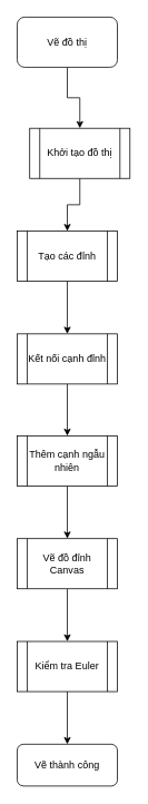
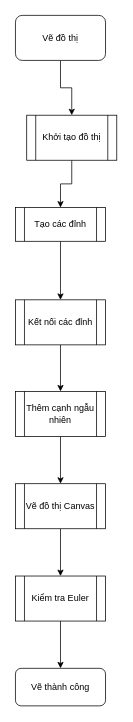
  <mxCell id="0" />
  <mxCell id="1" parent="0" />
  <mxCell id="2" style="edgeStyle=orthogonalEdgeStyle;rounded=0;orthogonalLoop=1;jettySize=auto;html=1;exitX=0.5;exitY=1;exitDx=0;exitDy=0;entryX=0.5;entryY=0;entryDx=0;entryDy=0;" edge="1" parent="1" source="3" target="5"><mxGeometry relative="1" as="geometry" /></mxCell>
  <mxCell id="3" value="Vẽ đồ thị" style="rounded=1;whiteSpace=wrap;html=1;" vertex="1" parent="1"><mxGeometry x="20" y="20" width="120" height="60" as="geometry" /></mxCell>
  <mxCell id="4" style="edgeStyle=orthogonalEdgeStyle;rounded=0;orthogonalLoop=1;jettySize=auto;html=1;exitX=0.5;exitY=1;exitDx=0;exitDy=0;entryX=0.5;entryY=0;entryDx=0;entryDy=0;" edge="1" parent="1" source="5" target="7"><mxGeometry relative="1" as="geometry" /></mxCell>
  <mxCell id="5" value="Khởi tạo đồ thị" style="shape=process;whiteSpace=wrap;html=1;backgroundOutline=1;" vertex="1" parent="1"><mxGeometry x="35" y="153" width="120" height="60" as="geometry" /></mxCell>
  <mxCell id="6" style="edgeStyle=orthogonalEdgeStyle;rounded=0;orthogonalLoop=1;jettySize=auto;html=1;exitX=0.5;exitY=1;exitDx=0;exitDy=0;entryX=0.5;entryY=0;entryDx=0;entryDy=0;" edge="1" parent="1" source="7" target="9"><mxGeometry relative="1" as="geometry" /></mxCell>
- <mxCell id="7" value="Tạo các đỉnh" style="shape=process;whiteSpace=wrap;html=1;backgroundOutline=1;" vertex="1" parent="1"><mxGeometry x="20" y="276" width="120" height="60" as="geometry" /></mxCell>
+ <mxCell id="7" value="Tạo các đỉnh" style="shape=process;whiteSpace=wrap;html=1;backgroundOutline=1;" vertex="1" parent="1"><mxGeometry x="20" y="276" width="120" height="45" as="geometry" /></mxCell>
  <mxCell id="8" style="edgeStyle=orthogonalEdgeStyle;rounded=0;orthogonalLoop=1;jettySize=auto;html=1;exitX=0.5;exitY=1;exitDx=0;exitDy=0;entryX=0.5;entryY=0;entryDx=0;entryDy=0;" edge="1" parent="1" source="9" target="11"><mxGeometry relative="1" as="geometry" /></mxCell>
- <mxCell id="9" value="Kết nối cạnh đỉnh" style="shape=process;whiteSpace=wrap;html=1;backgroundOutline=1;" vertex="1" parent="1"><mxGeometry x="20" y="399" width="120" height="60" as="geometry" /></mxCell>
+ <mxCell id="9" value="Kết nối các đỉnh" style="shape=process;whiteSpace=wrap;html=1;backgroundOutline=1;" vertex="1" parent="1"><mxGeometry x="20" y="399" width="120" height="60" as="geometry" /></mxCell>
  <mxCell id="10" style="edgeStyle=orthogonalEdgeStyle;rounded=0;orthogonalLoop=1;jettySize=auto;html=1;exitX=0.5;exitY=1;exitDx=0;exitDy=0;entryX=0.5;entryY=0;entryDx=0;entryDy=0;" edge="1" parent="1" source="11" target="13"><mxGeometry relative="1" as="geometry" /></mxCell>
  <mxCell id="11" value="Thêm cạnh ngẫu nhiên" style="shape=process;whiteSpace=wrap;html=1;backgroundOutline=1;" vertex="1" parent="1"><mxGeometry x="20" y="521" width="120" height="60" as="geometry" /></mxCell>
  <mxCell id="12" style="edgeStyle=orthogonalEdgeStyle;rounded=0;orthogonalLoop=1;jettySize=auto;html=1;exitX=0.5;exitY=1;exitDx=0;exitDy=0;entryX=0.5;entryY=0;entryDx=0;entryDy=0;" edge="1" parent="1" source="13" target="15"><mxGeometry relative="1" as="geometry" /></mxCell>
- <mxCell id="13" value="Vẽ đồ đỉnh Canvas" style="shape=process;whiteSpace=wrap;html=1;backgroundOutline=1;" vertex="1" parent="1"><mxGeometry x="20" y="644" width="120" height="60" as="geometry" /></mxCell>
+ <mxCell id="13" value="Vẽ đồ thị Canvas" style="shape=process;whiteSpace=wrap;html=1;backgroundOutline=1;" vertex="1" parent="1"><mxGeometry x="20" y="644" width="120" height="60" as="geometry" /></mxCell>
  <mxCell id="14" style="edgeStyle=orthogonalEdgeStyle;rounded=0;orthogonalLoop=1;jettySize=auto;html=1;exitX=0.5;exitY=1;exitDx=0;exitDy=0;entryX=0.5;entryY=0;entryDx=0;entryDy=0;" edge="1" parent="1" source="15" target="16"><mxGeometry relative="1" as="geometry"><mxPoint x="19" y="859" as="targetPoint" /></mxGeometry></mxCell>
  <mxCell id="15" value="Kiểm tra Euler" style="shape=process;whiteSpace=wrap;html=1;backgroundOutline=1;" vertex="1" parent="1"><mxGeometry x="20" y="767" width="120" height="60" as="geometry" /></mxCell>
  <mxCell id="16" value="Vẽ thành công" style="rounded=1;whiteSpace=wrap;html=1;" vertex="1" parent="1"><mxGeometry x="20" y="890" width="120" height="50" as="geometry" /></mxCell>
